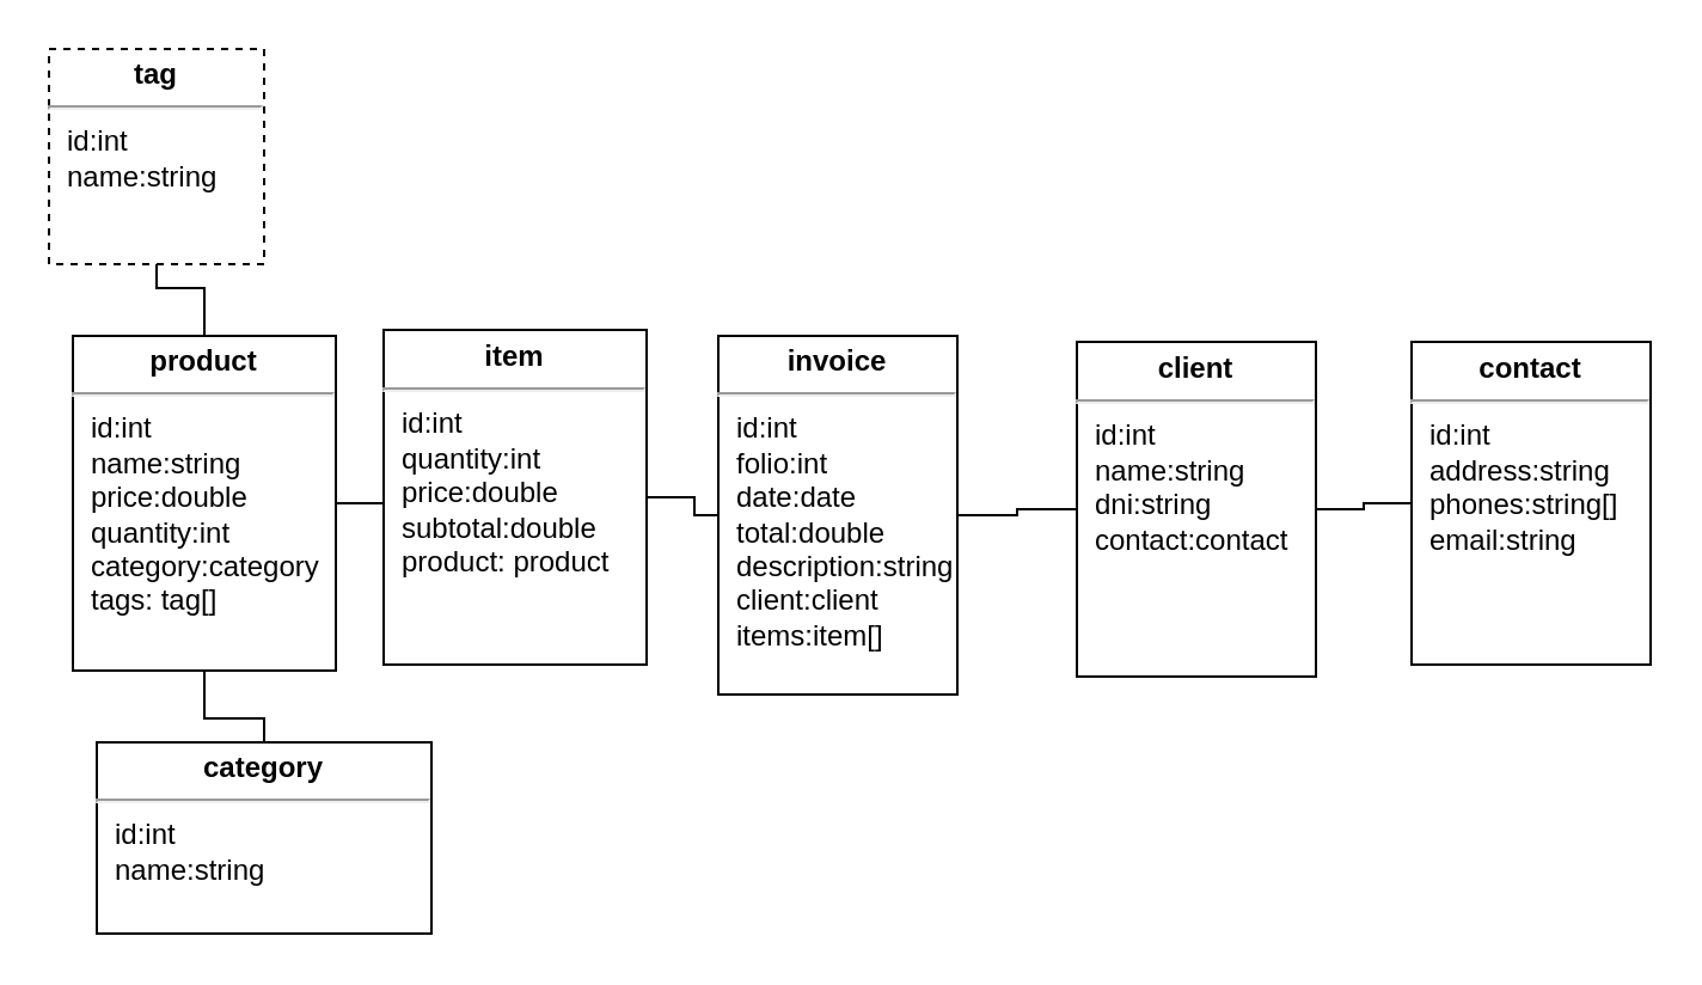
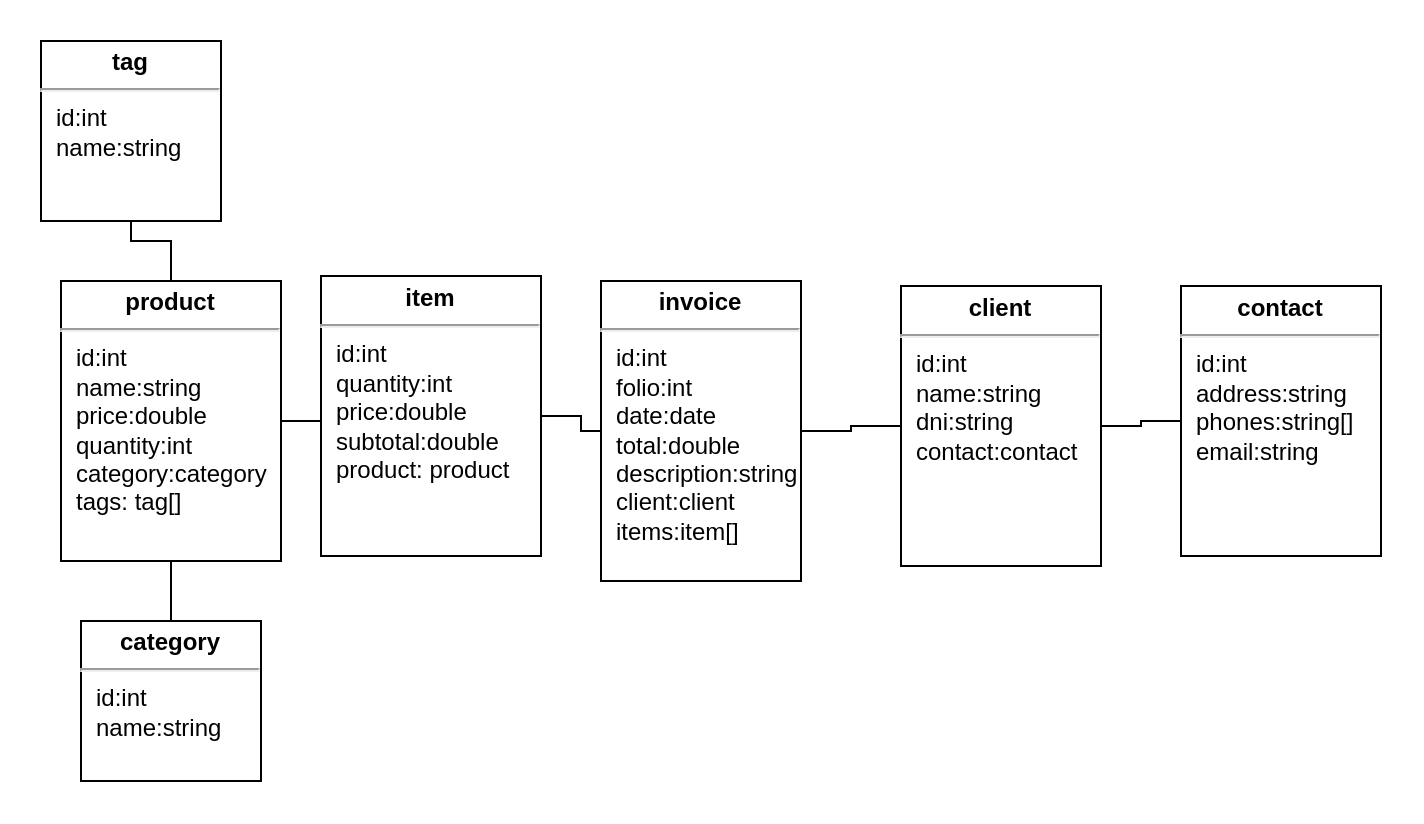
  <mxCell id="0" />
  <mxCell id="1" parent="0" />
  <mxCell id="2" style="edgeStyle=orthogonalEdgeStyle;rounded=0;orthogonalLoop=1;jettySize=auto;html=1;entryX=0;entryY=0.5;entryDx=0;entryDy=0;endArrow=none;endFill=0;" parent="1" source="5" target="9" edge="1"><mxGeometry relative="1" as="geometry" /></mxCell>
  <mxCell id="3" style="edgeStyle=orthogonalEdgeStyle;rounded=0;orthogonalLoop=1;jettySize=auto;html=1;entryX=0.5;entryY=1;entryDx=0;entryDy=0;endArrow=none;endFill=0;" parent="1" source="5" target="6" edge="1"><mxGeometry relative="1" as="geometry" /></mxCell>
  <mxCell id="4" style="edgeStyle=orthogonalEdgeStyle;rounded=0;orthogonalLoop=1;jettySize=auto;html=1;entryX=0.5;entryY=0;entryDx=0;entryDy=0;endArrow=none;endFill=0;" parent="1" source="5" target="7" edge="1"><mxGeometry relative="1" as="geometry" /></mxCell>
  <mxCell id="5" value="&lt;p style=&quot;margin: 4px 0px 0px; text-align: center;&quot;&gt;&lt;b&gt;product&lt;/b&gt;&lt;/p&gt;&lt;hr&gt;&lt;p style=&quot;margin:0px;margin-left:8px;&quot;&gt;id:int&lt;/p&gt;&lt;p style=&quot;margin:0px;margin-left:8px;&quot;&gt;name:string&lt;/p&gt;&lt;p style=&quot;margin:0px;margin-left:8px;&quot;&gt;price:double&lt;/p&gt;&lt;p style=&quot;margin:0px;margin-left:8px;&quot;&gt;quantity:int&lt;/p&gt;&lt;p style=&quot;margin:0px;margin-left:8px;&quot;&gt;category:category&lt;/p&gt;&lt;p style=&quot;margin:0px;margin-left:8px;&quot;&gt;tags: tag[]&lt;/p&gt;" style="verticalAlign=top;align=left;overflow=fill;fontSize=12;fontFamily=Helvetica;html=1;" parent="1" vertex="1"><mxGeometry x="30" y="140" width="110" height="140" as="geometry" /></mxCell>
- <mxCell id="6" value="&lt;p style=&quot;margin: 4px 0px 0px; text-align: center;&quot;&gt;&lt;b&gt;tag&lt;/b&gt;&lt;/p&gt;&lt;hr&gt;&lt;p style=&quot;margin:0px;margin-left:8px;&quot;&gt;id:int&lt;/p&gt;&lt;p style=&quot;margin:0px;margin-left:8px;&quot;&gt;name:string&lt;/p&gt;" style="verticalAlign=top;align=left;overflow=fill;fontSize=12;fontFamily=Helvetica;html=1;dashed=1;" parent="1" vertex="1"><mxGeometry x="20" y="20" width="90" height="90" as="geometry" /></mxCell>
- <mxCell id="7" value="&lt;p style=&quot;margin: 4px 0px 0px; text-align: center;&quot;&gt;&lt;b&gt;category&lt;/b&gt;&lt;/p&gt;&lt;hr&gt;&lt;p style=&quot;margin:0px;margin-left:8px;&quot;&gt;id:int&lt;/p&gt;&lt;p style=&quot;margin:0px;margin-left:8px;&quot;&gt;&lt;span style=&quot;background-color: initial;&quot;&gt;name:string&lt;/span&gt;&lt;/p&gt;" style="verticalAlign=top;align=left;overflow=fill;fontSize=12;fontFamily=Helvetica;html=1;" parent="1" vertex="1"><mxGeometry x="40" y="310" width="140" height="80" as="geometry" /></mxCell>
+ <mxCell id="6" value="&lt;p style=&quot;margin: 4px 0px 0px; text-align: center;&quot;&gt;&lt;b&gt;tag&lt;/b&gt;&lt;/p&gt;&lt;hr&gt;&lt;p style=&quot;margin:0px;margin-left:8px;&quot;&gt;id:int&lt;/p&gt;&lt;p style=&quot;margin:0px;margin-left:8px;&quot;&gt;name:string&lt;/p&gt;" style="verticalAlign=top;align=left;overflow=fill;fontSize=12;fontFamily=Helvetica;html=1;" parent="1" vertex="1"><mxGeometry x="20" y="20" width="90" height="90" as="geometry" /></mxCell>
+ <mxCell id="7" value="&lt;p style=&quot;margin: 4px 0px 0px; text-align: center;&quot;&gt;&lt;b&gt;category&lt;/b&gt;&lt;/p&gt;&lt;hr&gt;&lt;p style=&quot;margin:0px;margin-left:8px;&quot;&gt;id:int&lt;/p&gt;&lt;p style=&quot;margin:0px;margin-left:8px;&quot;&gt;&lt;span style=&quot;background-color: initial;&quot;&gt;name:string&lt;/span&gt;&lt;/p&gt;" style="verticalAlign=top;align=left;overflow=fill;fontSize=12;fontFamily=Helvetica;html=1;" parent="1" vertex="1"><mxGeometry x="40" y="310" width="90" height="80" as="geometry" /></mxCell>
  <mxCell id="8" style="edgeStyle=orthogonalEdgeStyle;rounded=0;orthogonalLoop=1;jettySize=auto;html=1;entryX=0;entryY=0.5;entryDx=0;entryDy=0;endArrow=none;endFill=0;" parent="1" source="9" target="11" edge="1"><mxGeometry relative="1" as="geometry" /></mxCell>
  <mxCell id="9" value="&lt;p style=&quot;margin: 4px 0px 0px; text-align: center;&quot;&gt;&lt;b&gt;item&lt;/b&gt;&lt;/p&gt;&lt;hr&gt;&lt;p style=&quot;margin:0px;margin-left:8px;&quot;&gt;id:int&lt;/p&gt;&lt;p style=&quot;margin:0px;margin-left:8px;&quot;&gt;quantity:int&lt;/p&gt;&lt;p style=&quot;margin:0px;margin-left:8px;&quot;&gt;price:double&lt;/p&gt;&lt;p style=&quot;margin:0px;margin-left:8px;&quot;&gt;subtotal:double&lt;/p&gt;&lt;p style=&quot;margin:0px;margin-left:8px;&quot;&gt;product: product&lt;/p&gt;" style="verticalAlign=top;align=left;overflow=fill;fontSize=12;fontFamily=Helvetica;html=1;" parent="1" vertex="1"><mxGeometry x="160" y="137.5" width="110" height="140" as="geometry" /></mxCell>
  <mxCell id="10" style="edgeStyle=orthogonalEdgeStyle;rounded=0;orthogonalLoop=1;jettySize=auto;html=1;entryX=0;entryY=0.5;entryDx=0;entryDy=0;endArrow=none;endFill=0;" parent="1" source="11" target="13" edge="1"><mxGeometry relative="1" as="geometry" /></mxCell>
  <mxCell id="11" value="&lt;p style=&quot;margin: 4px 0px 0px; text-align: center;&quot;&gt;&lt;b&gt;invoice&lt;/b&gt;&lt;/p&gt;&lt;hr&gt;&lt;p style=&quot;margin:0px;margin-left:8px;&quot;&gt;id:int&lt;/p&gt;&lt;p style=&quot;margin:0px;margin-left:8px;&quot;&gt;folio:int&lt;/p&gt;&lt;p style=&quot;margin:0px;margin-left:8px;&quot;&gt;date:date&lt;/p&gt;&lt;p style=&quot;margin:0px;margin-left:8px;&quot;&gt;total:double&lt;/p&gt;&lt;p style=&quot;margin:0px;margin-left:8px;&quot;&gt;description:string&lt;/p&gt;&lt;p style=&quot;margin:0px;margin-left:8px;&quot;&gt;client:client&lt;/p&gt;&lt;p style=&quot;margin:0px;margin-left:8px;&quot;&gt;items:item[]&lt;/p&gt;" style="verticalAlign=top;align=left;overflow=fill;fontSize=12;fontFamily=Helvetica;html=1;" parent="1" vertex="1"><mxGeometry x="300" y="140" width="100" height="150" as="geometry" /></mxCell>
  <mxCell id="12" style="edgeStyle=orthogonalEdgeStyle;rounded=0;orthogonalLoop=1;jettySize=auto;html=1;entryX=0;entryY=0.5;entryDx=0;entryDy=0;endArrow=none;endFill=0;" parent="1" source="13" target="14" edge="1"><mxGeometry relative="1" as="geometry" /></mxCell>
  <mxCell id="13" value="&lt;p style=&quot;margin: 4px 0px 0px; text-align: center;&quot;&gt;&lt;b&gt;client&lt;/b&gt;&lt;/p&gt;&lt;hr&gt;&lt;p style=&quot;margin:0px;margin-left:8px;&quot;&gt;id:int&lt;/p&gt;&lt;p style=&quot;margin:0px;margin-left:8px;&quot;&gt;name:string&lt;/p&gt;&lt;p style=&quot;margin:0px;margin-left:8px;&quot;&gt;dni:string&lt;/p&gt;&lt;p style=&quot;margin:0px;margin-left:8px;&quot;&gt;contact:contact&lt;/p&gt;" style="verticalAlign=top;align=left;overflow=fill;fontSize=12;fontFamily=Helvetica;html=1;" parent="1" vertex="1"><mxGeometry x="450" y="142.5" width="100" height="140" as="geometry" /></mxCell>
  <mxCell id="14" value="&lt;p style=&quot;margin: 4px 0px 0px; text-align: center;&quot;&gt;&lt;b&gt;contact&lt;/b&gt;&lt;/p&gt;&lt;hr&gt;&lt;p style=&quot;margin:0px;margin-left:8px;&quot;&gt;id:int&lt;/p&gt;&lt;p style=&quot;margin:0px;margin-left:8px;&quot;&gt;address:string&lt;/p&gt;&lt;p style=&quot;margin:0px;margin-left:8px;&quot;&gt;phones:string[]&lt;/p&gt;&lt;p style=&quot;margin:0px;margin-left:8px;&quot;&gt;&lt;span style=&quot;background-color: initial;&quot;&gt;email:string&lt;/span&gt;&lt;br&gt;&lt;/p&gt;" style="verticalAlign=top;align=left;overflow=fill;fontSize=12;fontFamily=Helvetica;html=1;" parent="1" vertex="1"><mxGeometry x="590" y="142.5" width="100" height="135" as="geometry" /></mxCell>
